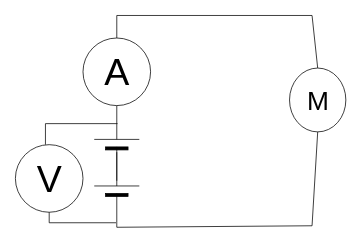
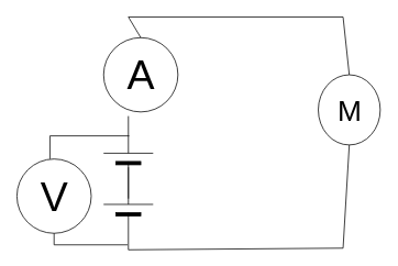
  <mxCell id="0" />
  <mxCell id="1" parent="0" />
  <mxCell id="2" value="" style="verticalLabelPosition=bottom;shadow=0;dashed=0;align=center;fillColor=#000000;html=1;verticalAlign=top;strokeWidth=1;shape=mxgraph.electrical.miscellaneous.monocell_battery;rounded=1;comic=0;labelBackgroundColor=none;fontFamily=Verdana;fontSize=12;rotation=-90;" parent="1" vertex="1"><mxGeometry x="105" y="160" width="100" height="60" as="geometry" /></mxCell>
  <mxCell id="3" value="" style="verticalLabelPosition=bottom;shadow=0;dashed=0;align=center;fillColor=#000000;html=1;verticalAlign=top;strokeWidth=1;shape=mxgraph.electrical.miscellaneous.monocell_battery;rounded=1;comic=0;labelBackgroundColor=none;fontFamily=Verdana;fontSize=12;rotation=-90;" vertex="1" parent="1"><mxGeometry x="105" y="222" width="100" height="60" as="geometry" /></mxCell>
- <mxCell id="4" value="A" style="verticalLabelPosition=middle;shadow=0;dashed=0;align=center;html=1;verticalAlign=middle;strokeWidth=1;shape=ellipse;aspect=fixed;fontSize=50;" vertex="1" parent="1"><mxGeometry x="110" y="50" width="90" height="90" as="geometry" /></mxCell>
+ <mxCell id="4" value="A" style="verticalLabelPosition=middle;shadow=0;dashed=0;align=center;html=1;verticalAlign=middle;strokeWidth=1;shape=ellipse;aspect=fixed;fontSize=50;" vertex="1" parent="1"><mxGeometry x="125" y="45" width="90" height="90" as="geometry" /></mxCell>
  <mxCell id="5" value="V" style="verticalLabelPosition=middle;shadow=0;dashed=0;align=center;html=1;verticalAlign=middle;strokeWidth=1;shape=ellipse;aspect=fixed;fontSize=50;" vertex="1" parent="1"><mxGeometry x="20" y="192" width="90" height="90" as="geometry" /></mxCell>
  <mxCell id="6" value="" style="endArrow=none;html=1;rounded=0;exitX=0.5;exitY=0;exitDx=0;exitDy=0;entryX=0.5;entryY=0;entryDx=0;entryDy=0;" edge="1" parent="1" source="4" target="7"><mxGeometry width="50" height="50" relative="1" as="geometry"><mxPoint x="345" y="160" as="sourcePoint" /><mxPoint x="395" y="20" as="targetPoint" /><Array as="points"><mxPoint x="155" y="20" /><mxPoint x="415" y="20" /></Array></mxGeometry></mxCell>
  <mxCell id="7" value="M" style="verticalLabelPosition=middle;shadow=0;dashed=0;align=center;html=1;verticalAlign=middle;strokeWidth=1;shape=ellipse;aspect=fixed;fontSize=35;" vertex="1" parent="1"><mxGeometry x="385" y="90" width="75" height="85" as="geometry" /></mxCell>
  <mxCell id="8" value="" style="endArrow=none;html=1;rounded=0;entryX=0.5;entryY=1;entryDx=0;entryDy=0;exitX=0;exitY=0.5;exitDx=0;exitDy=0;exitPerimeter=0;" edge="1" parent="1" source="3" target="7"><mxGeometry width="50" height="50" relative="1" as="geometry"><mxPoint x="415" y="300" as="sourcePoint" /><mxPoint x="395" y="110" as="targetPoint" /><Array as="points"><mxPoint x="415" y="300" /></Array></mxGeometry></mxCell>
  <mxCell id="9" value="" style="endArrow=none;html=1;rounded=0;exitX=0.06;exitY=0.483;exitDx=0;exitDy=0;exitPerimeter=0;" edge="1" parent="1" source="3"><mxGeometry width="50" height="50" relative="1" as="geometry"><mxPoint x="15" y="332" as="sourcePoint" /><mxPoint x="65" y="282" as="targetPoint" /><Array as="points"><mxPoint x="65" y="296" /></Array></mxGeometry></mxCell>
  <mxCell id="10" value="" style="endArrow=none;html=1;rounded=0;entryX=0.76;entryY=0.517;entryDx=0;entryDy=0;entryPerimeter=0;" edge="1" parent="1" target="2"><mxGeometry width="50" height="50" relative="1" as="geometry"><mxPoint x="60" y="192" as="sourcePoint" /><mxPoint x="110" y="142" as="targetPoint" /><Array as="points"><mxPoint x="60" y="164" /></Array></mxGeometry></mxCell>
